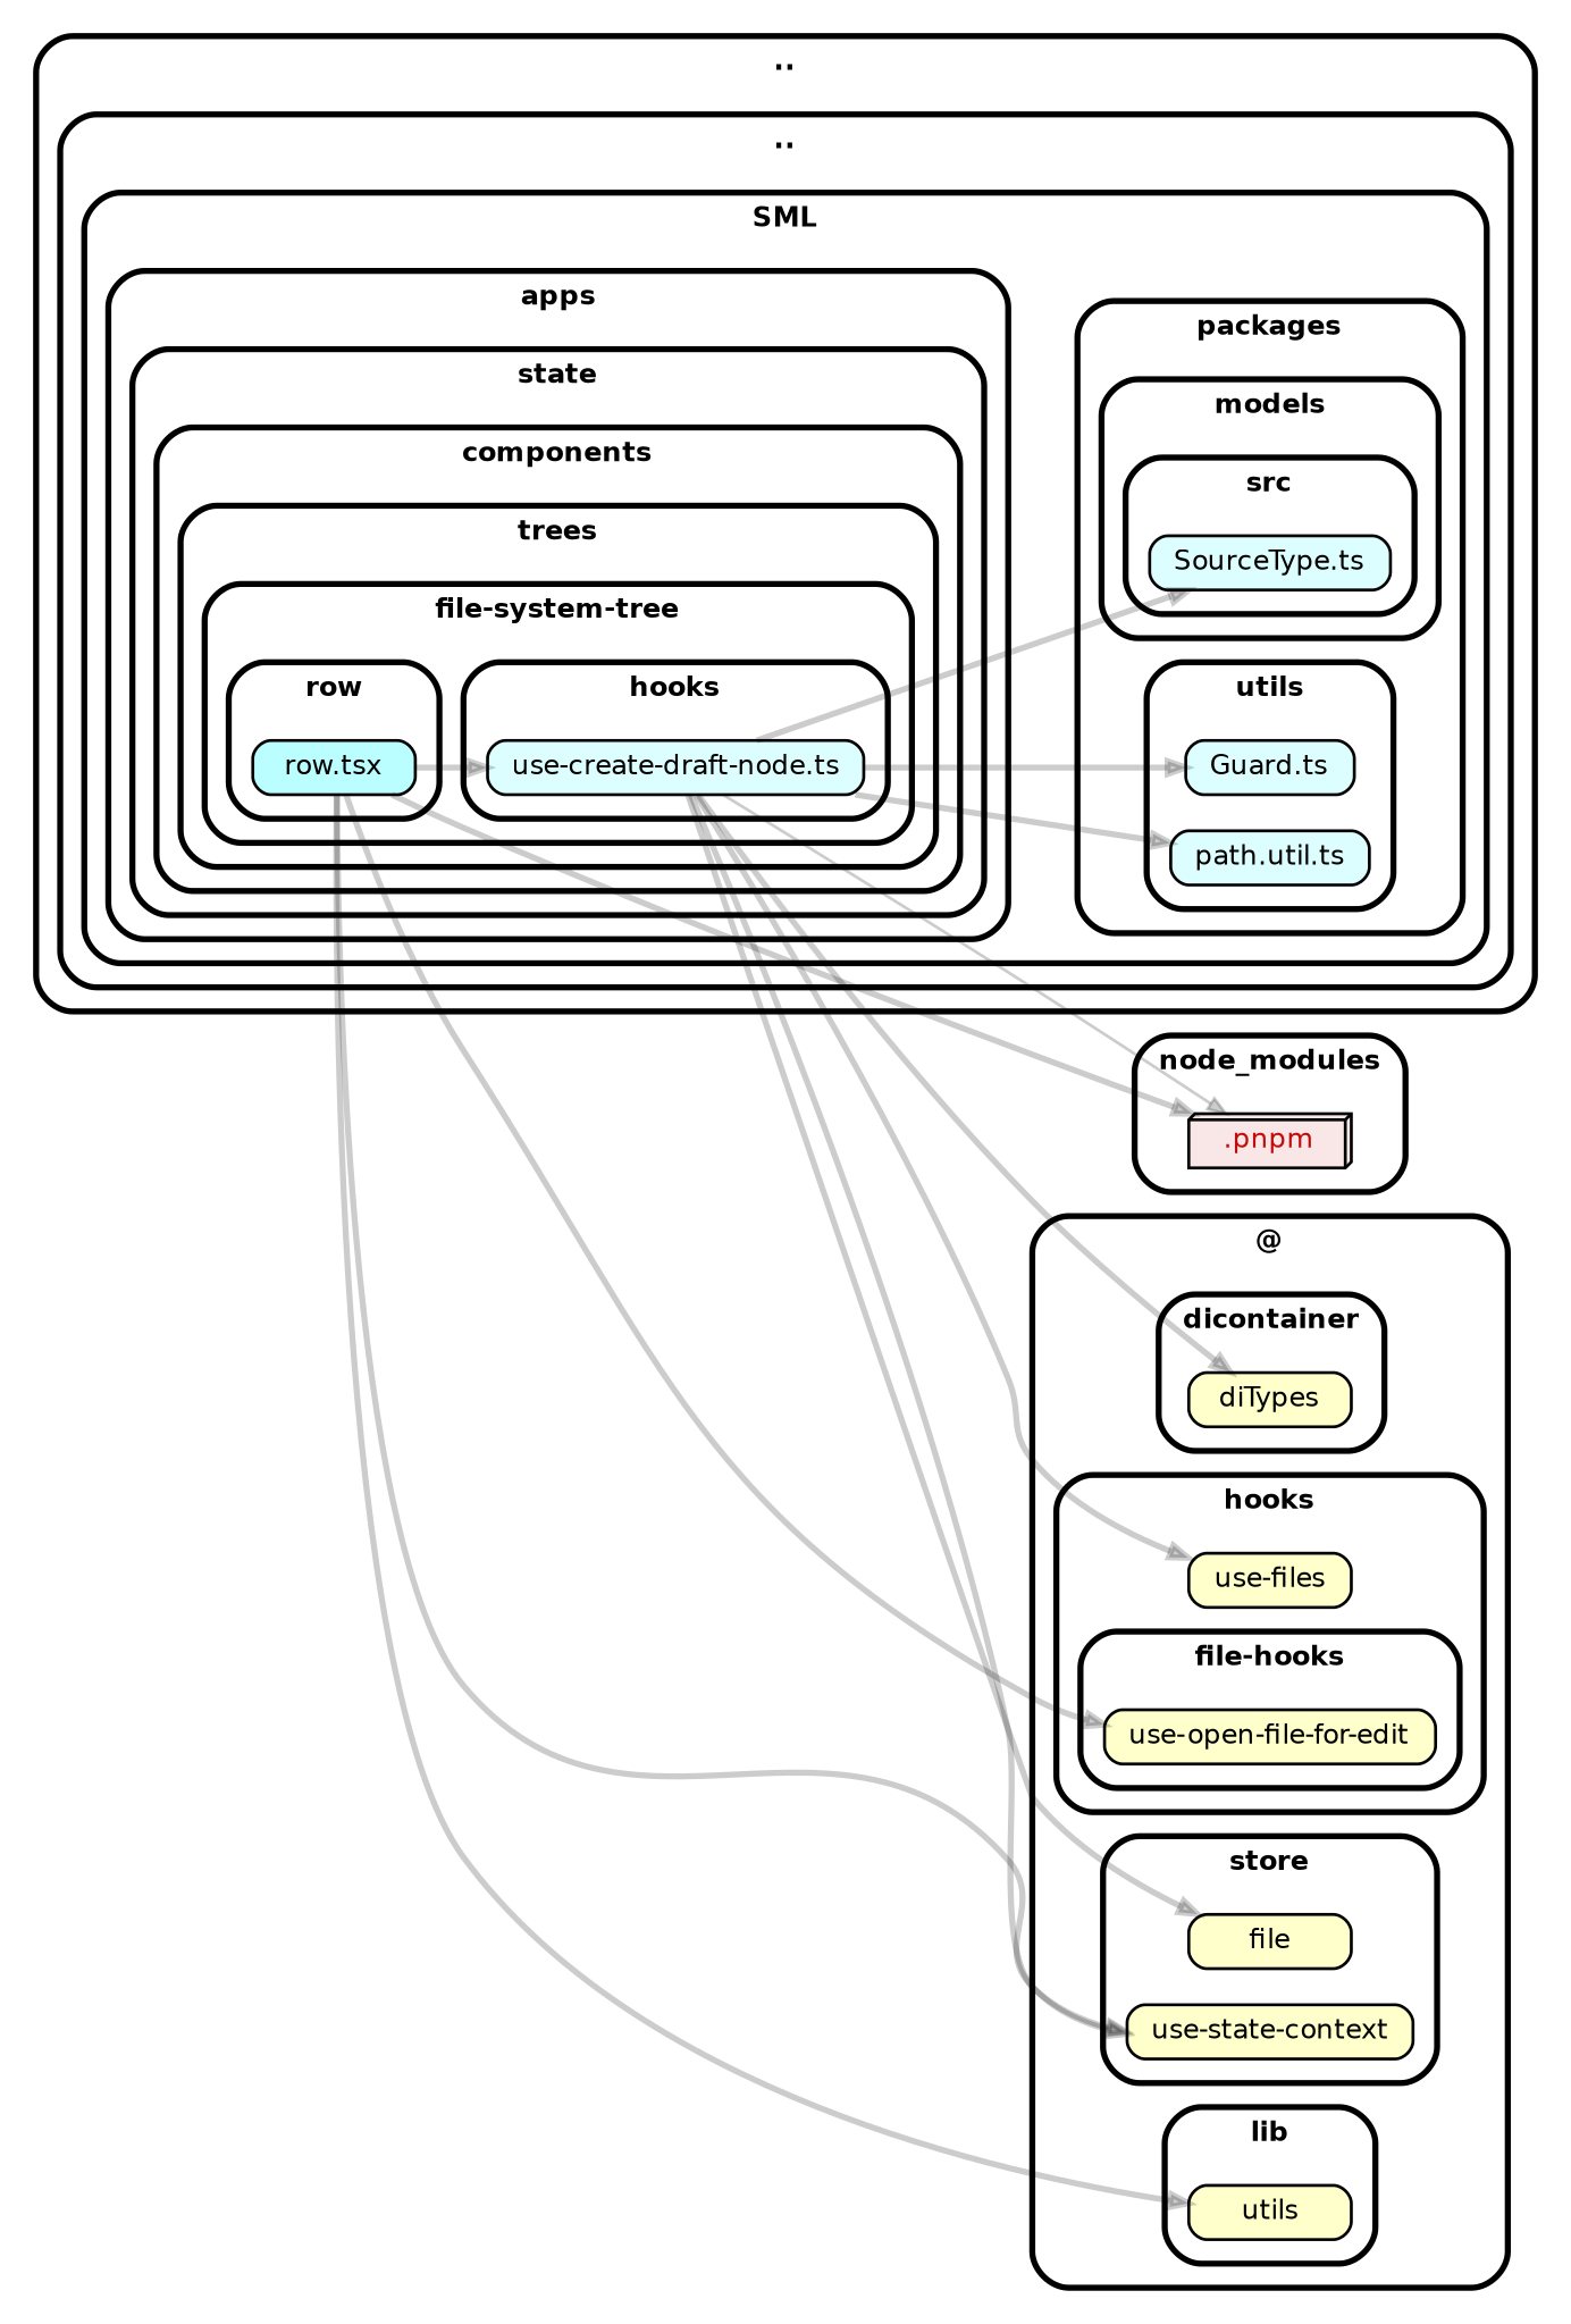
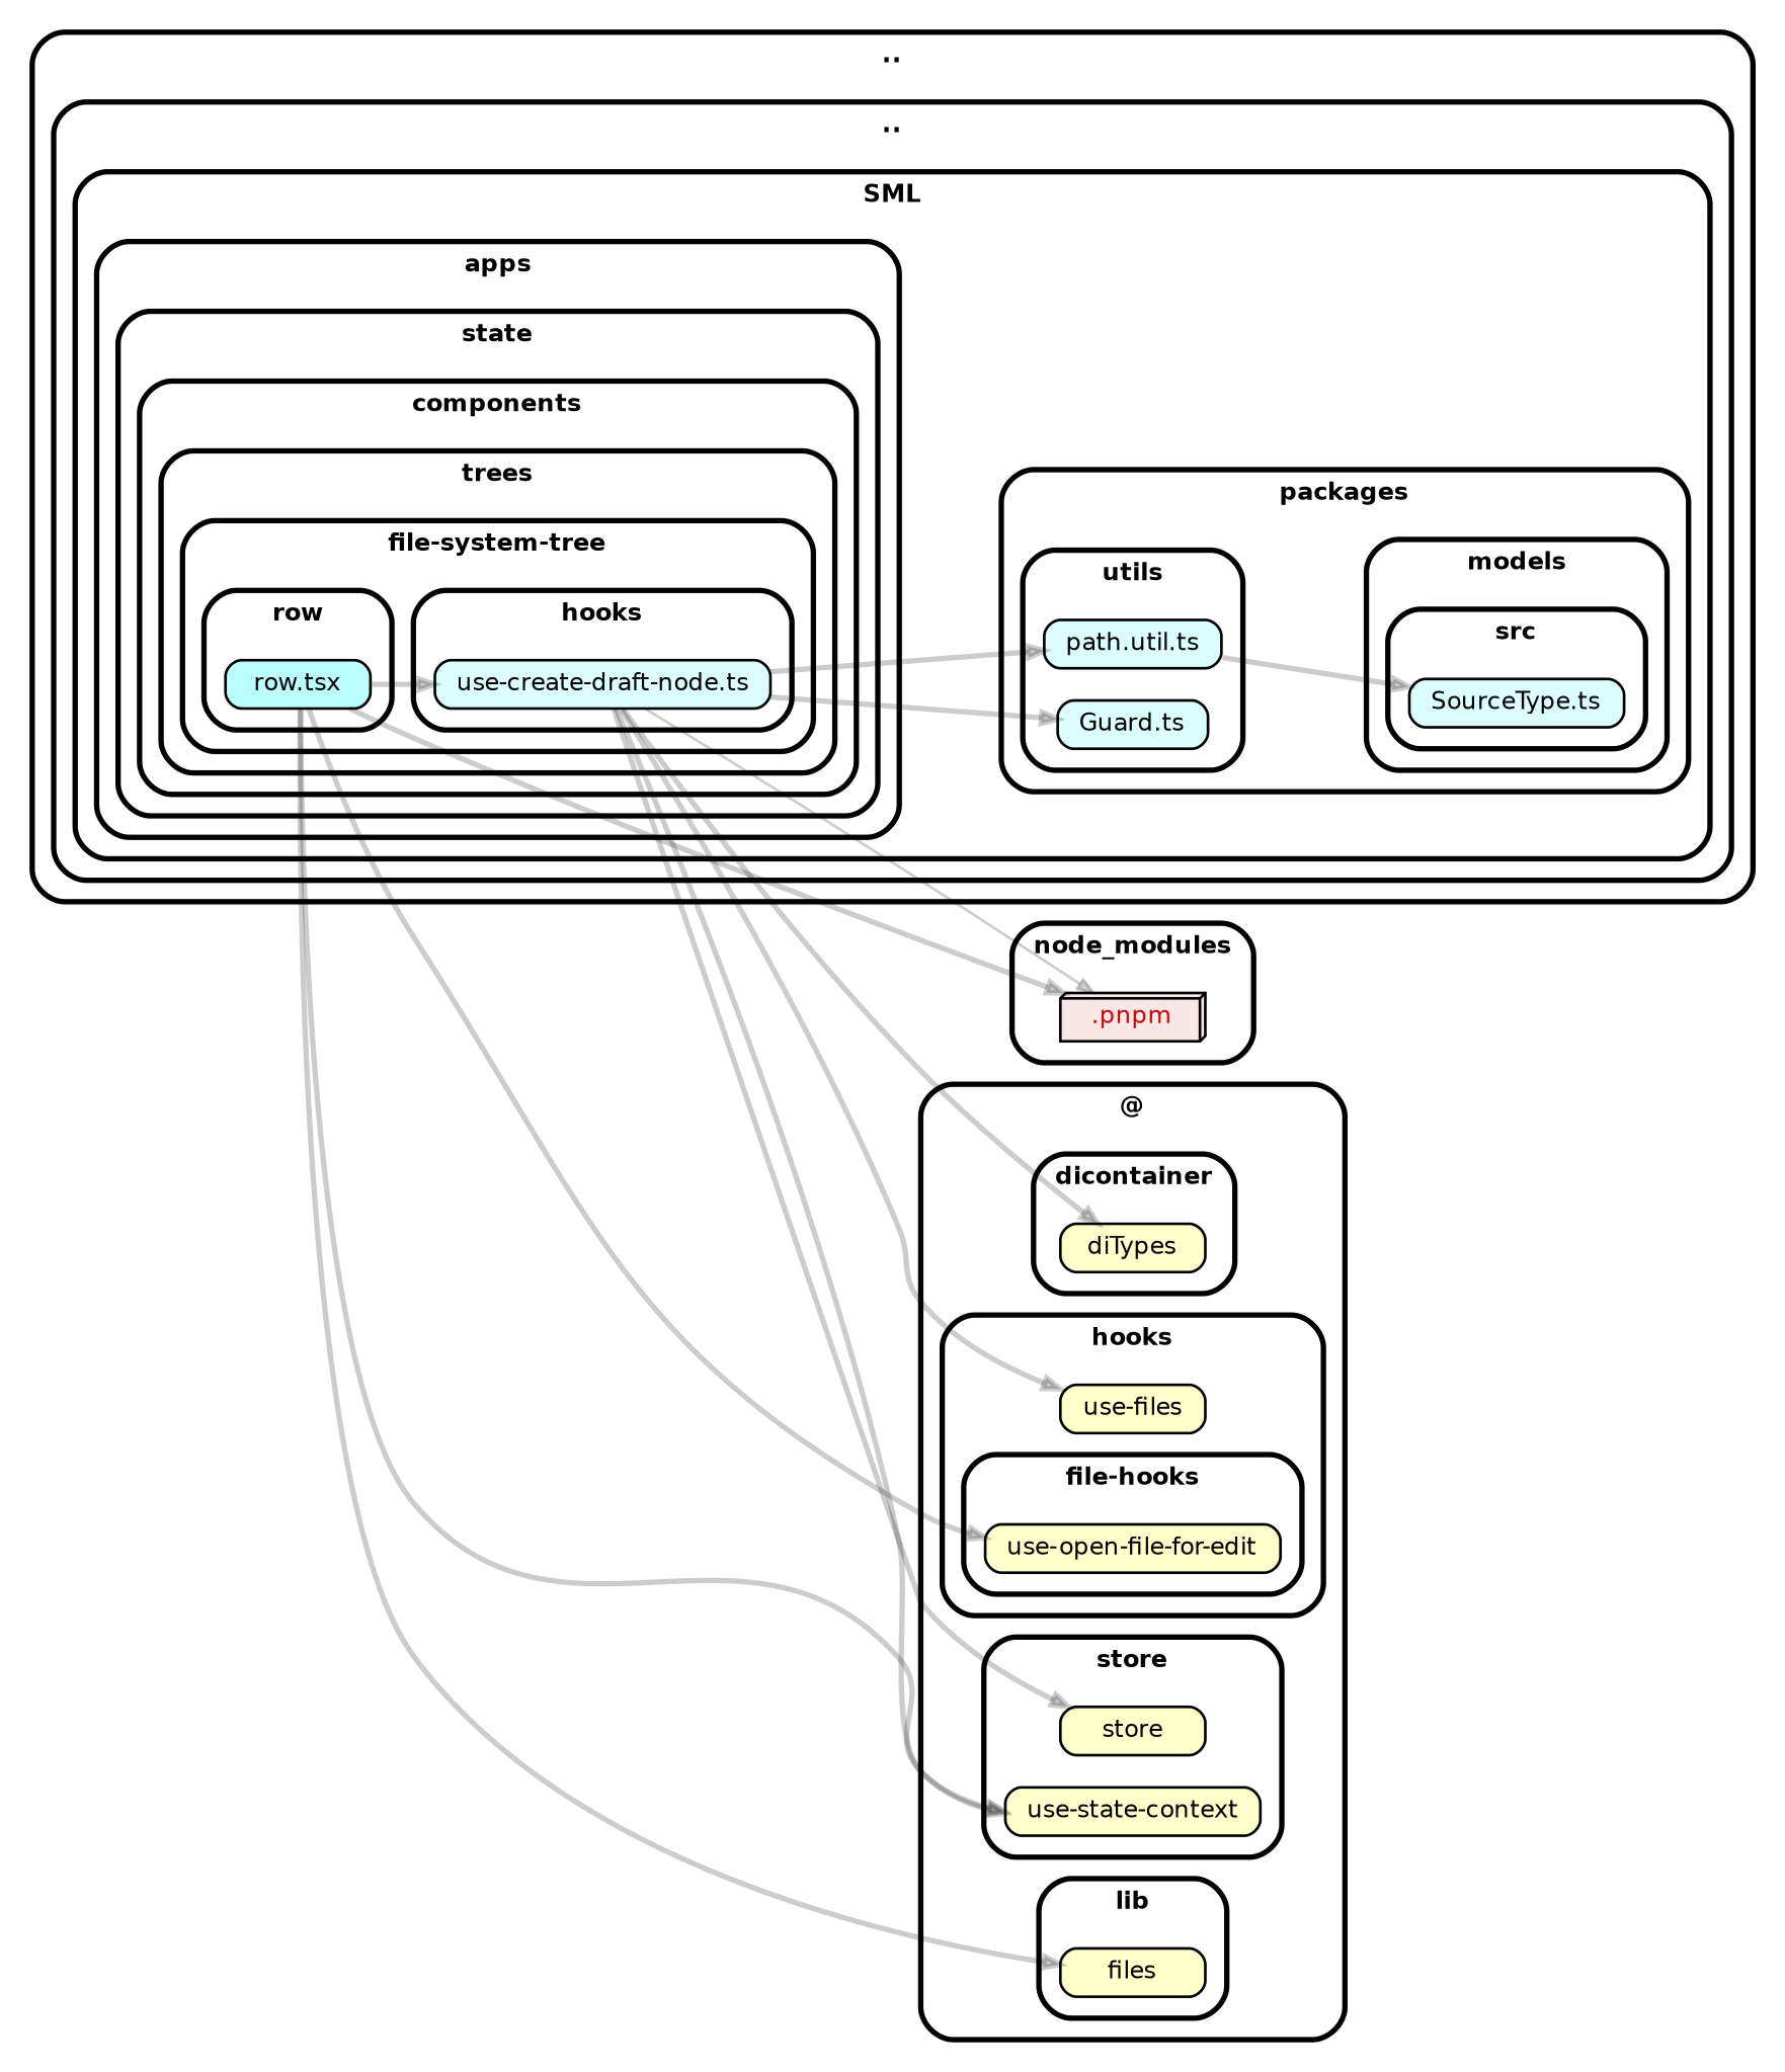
  strict digraph {
    compound=true
    fillcolor="#ffffff"
    fontname="Helvetica-bold"
    fontsize=9
    nodesep=0.16
    rankdir=LR
    ranksep=0.18
    splines=true
    style="rounded,bold,filled"
    node [color=black fillcolor="#ffffcc" fontcolor=black fontname=Helvetica fontsize=9 shape=box style="rounded, filled"]
    edge [arrowhead=normal arrowsize=0.6 color="#00000033" fontname=Helvetica fontsize=9 penwidth=2.0]
    n1 [fillcolor="#ddfeff" height=0.2 label=<use-create-draft-node.ts>]
    n2 [fillcolor="#bbfeff" height=0.2 label=<row.tsx>]
    n3 [fillcolor="#ddfeff" height=0.2 label=<SourceType.ts>]
    n4 [fillcolor="#ddfeff" height=0.2 label=<Guard.ts>]
    n5 [fillcolor="#ddfeff" height=0.2 label=<path.util.ts>]
    n6 [fillcolor="#c40b0a1a" fontcolor="#c40b0a" height=0.2 label=<.pnpm> shape=box3d]
    n7 [height=0.2 label=<use-open-file-for-edit>]
    n8 [height=0.2 label=<use-files>]
    n9 [height=0.2 label=<diTypes>]
-   n10 [height=0.2 label=utils]
-   n11 [height=0.2 label=file]
+   n10 [height=0.2 label=files]
+   n11 [height=0.2 label=store]
    n12 [height=0.2 label=<use-state-context>]
    subgraph cluster_1 {
      label=".."
      subgraph cluster_2 {
        label=".."
        subgraph cluster_3 {
          label=SML
          subgraph cluster_4 {
            label=apps
            subgraph cluster_5 {
              label=state
              subgraph cluster_6 {
                label=components
                subgraph cluster_7 {
                  label=trees
                  subgraph cluster_8 {
                    label="file-system-tree"
                    subgraph cluster_9 {
                      label=hooks
                      n1
                    }
                    subgraph cluster_10 {
                      label=row
                      n2
                    }
                  }
                }
              }
            }
          }
          subgraph cluster_11 {
            label=packages
            subgraph cluster_12 {
              label=models
              subgraph cluster_13 {
                label=src
                n3
              }
            }
            subgraph cluster_14 {
              label=utils
              n4
              n5
            }
          }
        }
      }
    }
    subgraph cluster_15 {
      label=node_modules
      n6
    }
    subgraph cluster_16 {
      label="@"
      subgraph cluster_17 {
        label=hooks
        n8
        subgraph cluster_18 {
          label="file-hooks"
          n7
        }
      }
      subgraph cluster_19 {
        label=dicontainer
        n9
      }
      subgraph cluster_20 {
        label=lib
        n10
      }
      subgraph cluster_21 {
        label=store
        n11
        n12
      }
    }
-   n1 -> n3
+   n5 -> n3
    n1 -> n4
    n1 -> n5
    n1 -> n6 [penwidth=1.0]
    n1 -> n8
    n1 -> n9
    n1 -> n11
    n1 -> n12
    n2 -> n1
    n2 -> n6
    n2 -> n7
    n2 -> n10
    n2 -> n12
  }
